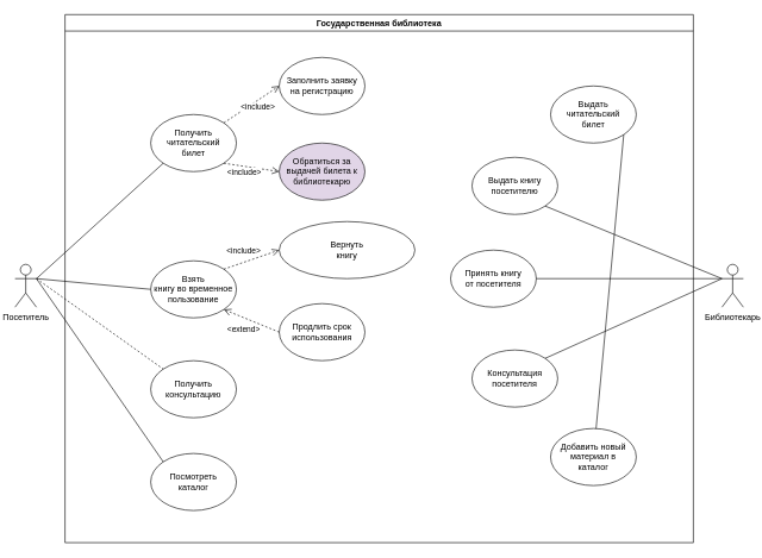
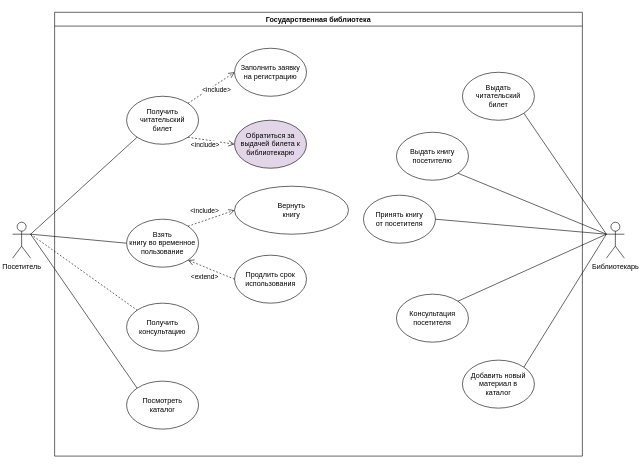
  <mxCell id="0" />
  <mxCell id="1" parent="0" />
  <mxCell id="2" value="Государственная библиотека" style="swimlane;whiteSpace=wrap;html=1;" parent="1" vertex="1"><mxGeometry x="90" y="20" width="880" height="740" as="geometry" /></mxCell>
  <mxCell id="3" value="Получить&lt;div&gt;читательский&lt;/div&gt;&lt;div&gt;билет&lt;/div&gt;" style="ellipse;whiteSpace=wrap;html=1;" parent="2" vertex="1"><mxGeometry x="120" y="140" width="120" height="80" as="geometry" /></mxCell>
  <mxCell id="4" value="Взять&lt;div&gt;книгу во временное пользование&lt;/div&gt;" style="ellipse;whiteSpace=wrap;html=1;" parent="2" vertex="1"><mxGeometry x="120" y="345" width="120" height="80" as="geometry" /></mxCell>
  <mxCell id="5" value="Вернуть&lt;div&gt;книгу&lt;/div&gt;" style="ellipse;whiteSpace=wrap;html=1;" parent="2" vertex="1"><mxGeometry x="300" y="290" width="190" height="80" as="geometry" /></mxCell>
  <mxCell id="6" value="Продлить&amp;nbsp;&lt;span style=&quot;background-color: initial;&quot;&gt;срок использования&lt;/span&gt;" style="ellipse;whiteSpace=wrap;html=1;" parent="2" vertex="1"><mxGeometry x="300" y="405" width="120" height="80" as="geometry" /></mxCell>
  <mxCell id="7" value="Получить консультацию" style="ellipse;whiteSpace=wrap;html=1;" parent="2" vertex="1"><mxGeometry x="120" y="485" width="120" height="80" as="geometry" /></mxCell>
  <mxCell id="8" value="Обратиться за выдачей билета к библиотекарю" style="ellipse;whiteSpace=wrap;html=1;fillColor=#e1d5e7;" parent="2" vertex="1"><mxGeometry x="300" y="180" width="120" height="80" as="geometry" /></mxCell>
  <mxCell id="9" value="Заполнить&amp;nbsp;&lt;span style=&quot;background-color: initial;&quot;&gt;заявку на&amp;nbsp;&lt;/span&gt;&lt;span style=&quot;background-color: initial;&quot;&gt;регистрацию&lt;/span&gt;" style="ellipse;whiteSpace=wrap;html=1;" parent="2" vertex="1"><mxGeometry x="300" y="60" width="120" height="80" as="geometry" /></mxCell>
  <mxCell id="10" value="Посмотреть&lt;div&gt;каталог&lt;/div&gt;" style="ellipse;whiteSpace=wrap;html=1;" parent="2" vertex="1"><mxGeometry x="120" y="615" width="120" height="80" as="geometry" /></mxCell>
  <mxCell id="11" value="&amp;lt;include&amp;gt;" style="html=1;verticalAlign=bottom;endArrow=open;dashed=1;endSize=8;curved=0;rounded=0;entryX=0;entryY=0.5;entryDx=0;entryDy=0;exitX=1;exitY=0;exitDx=0;exitDy=0;" parent="2" source="3" target="9" edge="1"><mxGeometry x="-0.011" y="-17" relative="1" as="geometry"><mxPoint x="490" y="180" as="sourcePoint" /><mxPoint x="410" y="180" as="targetPoint" /><mxPoint y="-1" as="offset" /></mxGeometry></mxCell>
  <mxCell id="12" value="&amp;lt;include&amp;gt;" style="html=1;verticalAlign=bottom;endArrow=open;dashed=1;endSize=8;curved=0;rounded=0;entryX=0;entryY=0.5;entryDx=0;entryDy=0;exitX=1;exitY=0;exitDx=0;exitDy=0;" parent="2" source="4" target="5" edge="1"><mxGeometry x="-0.232" y="7" relative="1" as="geometry"><mxPoint x="350" y="320" as="sourcePoint" /><mxPoint x="270" y="320" as="targetPoint" /><mxPoint as="offset" /></mxGeometry></mxCell>
  <mxCell id="13" value="&amp;lt;extend&amp;gt;" style="html=1;verticalAlign=bottom;endArrow=open;dashed=1;endSize=8;curved=0;rounded=0;exitX=0;exitY=0.5;exitDx=0;exitDy=0;entryX=1;entryY=1;entryDx=0;entryDy=0;" parent="2" source="6" target="4" edge="1"><mxGeometry x="0.059" y="24" relative="1" as="geometry"><mxPoint x="350" y="320" as="sourcePoint" /><mxPoint x="270" y="320" as="targetPoint" /><mxPoint as="offset" /></mxGeometry></mxCell>
  <mxCell id="14" value="&amp;lt;include&amp;gt;" style="html=1;verticalAlign=bottom;endArrow=open;dashed=1;endSize=8;curved=0;rounded=0;entryX=0;entryY=0.5;entryDx=0;entryDy=0;exitX=1;exitY=1;exitDx=0;exitDy=0;" parent="2" source="3" target="8" edge="1"><mxGeometry x="-0.222" y="-17" relative="1" as="geometry"><mxPoint x="200" y="190" as="sourcePoint" /><mxPoint x="232" y="112" as="targetPoint" /><mxPoint as="offset" /></mxGeometry></mxCell>
  <mxCell id="15" value="Выдать&lt;div&gt;читательский&lt;/div&gt;&lt;div&gt;билет&lt;/div&gt;" style="ellipse;whiteSpace=wrap;html=1;" parent="2" vertex="1"><mxGeometry x="680" y="100" width="120" height="80" as="geometry" /></mxCell>
  <mxCell id="16" value="Выдать книгу&lt;div&gt;посетителю&lt;/div&gt;" style="ellipse;whiteSpace=wrap;html=1;" parent="2" vertex="1"><mxGeometry x="570" y="200" width="120" height="80" as="geometry" /></mxCell>
- <mxCell id="17" value="Принять книгу&lt;div&gt;от посетителя&lt;/div&gt;" style="ellipse;whiteSpace=wrap;html=1;" parent="2" vertex="1"><mxGeometry x="540" y="330" width="120" height="80" as="geometry" /></mxCell>
+ <mxCell id="17" value="Принять книгу&lt;div&gt;от посетителя&lt;/div&gt;" style="ellipse;whiteSpace=wrap;html=1;" parent="2" vertex="1"><mxGeometry x="515" y="305" width="120" height="80" as="geometry" /></mxCell>
  <mxCell id="18" value="Добавить новый&lt;div&gt;материал в&lt;/div&gt;&lt;div&gt;каталог&lt;/div&gt;" style="ellipse;whiteSpace=wrap;html=1;" parent="2" vertex="1"><mxGeometry x="680" y="580" width="120" height="80" as="geometry" /></mxCell>
  <mxCell id="19" value="&lt;div&gt;&lt;span style=&quot;background-color: initial;&quot;&gt;Консультация&lt;/span&gt;&lt;br&gt;&lt;/div&gt;&lt;div&gt;посетителя&lt;/div&gt;" style="ellipse;whiteSpace=wrap;html=1;" parent="2" vertex="1"><mxGeometry x="570" y="470" width="120" height="80" as="geometry" /></mxCell>
  <mxCell id="20" value="Посетитель" style="shape=umlActor;verticalLabelPosition=bottom;verticalAlign=top;html=1;outlineConnect=0;" parent="1" vertex="1"><mxGeometry x="20" y="370" width="30" height="60" as="geometry" /></mxCell>
  <mxCell id="21" value="Библиотекарь" style="shape=umlActor;verticalLabelPosition=bottom;verticalAlign=top;html=1;outlineConnect=0;" parent="1" vertex="1"><mxGeometry x="1010" y="370" width="30" height="60" as="geometry" /></mxCell>
  <mxCell id="22" value="" style="endArrow=none;html=1;rounded=0;entryX=0;entryY=1;entryDx=0;entryDy=0;" parent="1" target="3" edge="1"><mxGeometry width="50" height="50" relative="1" as="geometry"><mxPoint x="50" y="390" as="sourcePoint" /><mxPoint x="550" y="410" as="targetPoint" /></mxGeometry></mxCell>
  <mxCell id="23" value="" style="endArrow=none;html=1;rounded=0;exitX=1;exitY=0.333;exitDx=0;exitDy=0;exitPerimeter=0;entryX=0;entryY=0.5;entryDx=0;entryDy=0;" parent="1" source="20" target="4" edge="1"><mxGeometry width="50" height="50" relative="1" as="geometry"><mxPoint x="53" y="386" as="sourcePoint" /><mxPoint x="220" y="160" as="targetPoint" /></mxGeometry></mxCell>
  <mxCell id="24" value="" style="endArrow=none;html=1;rounded=0;entryX=0;entryY=0;entryDx=0;entryDy=0;exitX=1;exitY=0.333;exitDx=0;exitDy=0;exitPerimeter=0;dashed=1;" parent="1" source="20" target="7" edge="1"><mxGeometry width="50" height="50" relative="1" as="geometry"><mxPoint x="60" y="400" as="sourcePoint" /><mxPoint x="220" y="550" as="targetPoint" /></mxGeometry></mxCell>
  <mxCell id="25" value="" style="endArrow=none;html=1;rounded=0;entryX=0;entryY=0;entryDx=0;entryDy=0;exitX=1;exitY=0.333;exitDx=0;exitDy=0;exitPerimeter=0;" parent="1" source="20" target="10" edge="1"><mxGeometry width="50" height="50" relative="1" as="geometry"><mxPoint x="60" y="400" as="sourcePoint" /><mxPoint x="220" y="660" as="targetPoint" /></mxGeometry></mxCell>
- <mxCell id="26" value="" style="endArrow=none;html=1;rounded=0;exitX=1;exitY=1;exitDx=0;exitDy=0;" parent="1" source="15" target="18" edge="1"><mxGeometry width="50" height="50" relative="1" as="geometry"><mxPoint x="830" y="270" as="sourcePoint" /><mxPoint x="880" y="220" as="targetPoint" /></mxGeometry></mxCell>
+ <mxCell id="26" value="" style="endArrow=none;html=1;rounded=0;entryX=0;entryY=0.333;entryDx=0;entryDy=0;entryPerimeter=0;exitX=1;exitY=1;exitDx=0;exitDy=0;" parent="1" source="15" target="21" edge="1"><mxGeometry width="50" height="50" relative="1" as="geometry"><mxPoint x="830" y="270" as="sourcePoint" /><mxPoint x="880" y="220" as="targetPoint" /></mxGeometry></mxCell>
  <mxCell id="27" value="" style="endArrow=none;html=1;rounded=0;entryX=0;entryY=0.333;entryDx=0;entryDy=0;entryPerimeter=0;exitX=1;exitY=1;exitDx=0;exitDy=0;" parent="1" source="16" target="21" edge="1"><mxGeometry width="50" height="50" relative="1" as="geometry"><mxPoint x="960" y="100" as="sourcePoint" /><mxPoint x="1020" y="260" as="targetPoint" /></mxGeometry></mxCell>
  <mxCell id="28" value="" style="endArrow=none;html=1;rounded=0;entryX=0;entryY=0.333;entryDx=0;entryDy=0;entryPerimeter=0;exitX=1;exitY=0.5;exitDx=0;exitDy=0;" parent="1" source="17" target="21" edge="1"><mxGeometry width="50" height="50" relative="1" as="geometry"><mxPoint x="822" y="158" as="sourcePoint" /><mxPoint x="1020" y="260" as="targetPoint" /></mxGeometry></mxCell>
  <mxCell id="29" value="" style="endArrow=none;html=1;rounded=0;exitX=1;exitY=0;exitDx=0;exitDy=0;entryX=0;entryY=0.333;entryDx=0;entryDy=0;entryPerimeter=0;" parent="1" source="19" target="21" edge="1"><mxGeometry width="50" height="50" relative="1" as="geometry"><mxPoint x="750" y="290" as="sourcePoint" /><mxPoint x="1010" y="250" as="targetPoint" /></mxGeometry></mxCell>
+ <mxCell id="30" value="" style="endArrow=none;html=1;rounded=0;exitX=1;exitY=0;exitDx=0;exitDy=0;entryX=0;entryY=0.333;entryDx=0;entryDy=0;entryPerimeter=0;" parent="1" source="18" target="21" edge="1"><mxGeometry width="50" height="50" relative="1" as="geometry"><mxPoint x="822" y="322" as="sourcePoint" /><mxPoint x="1020" y="260" as="targetPoint" /></mxGeometry></mxCell>
